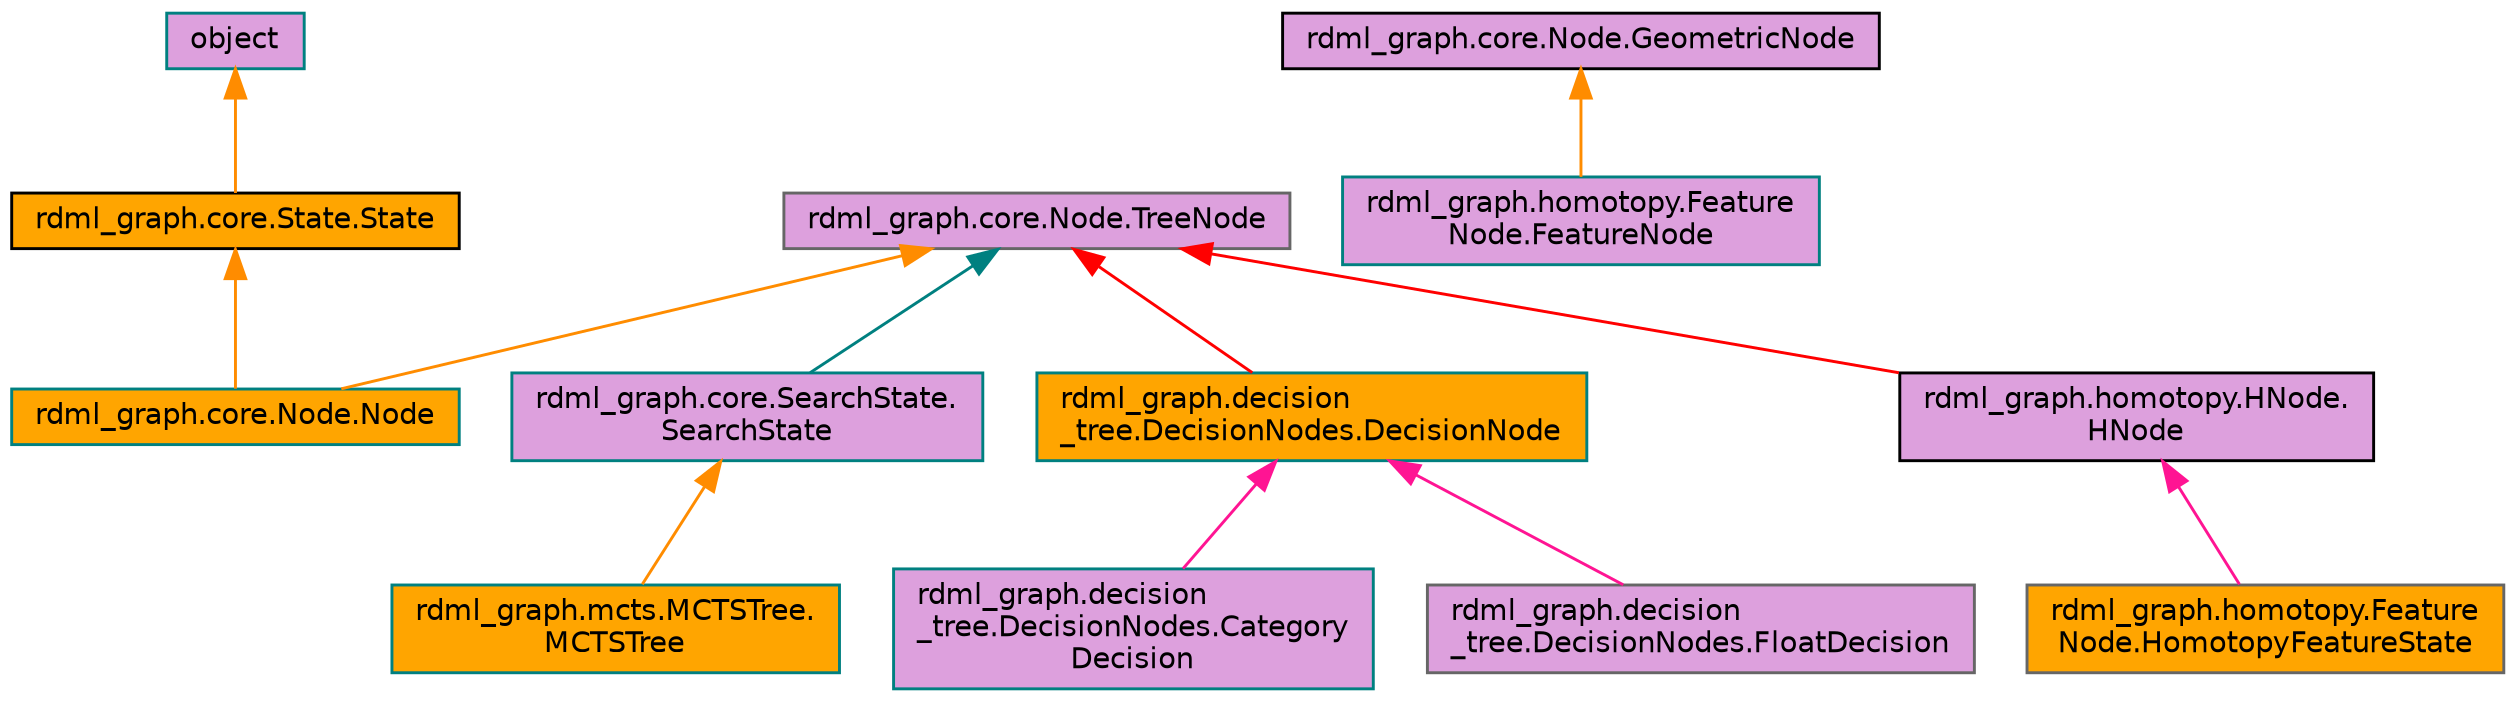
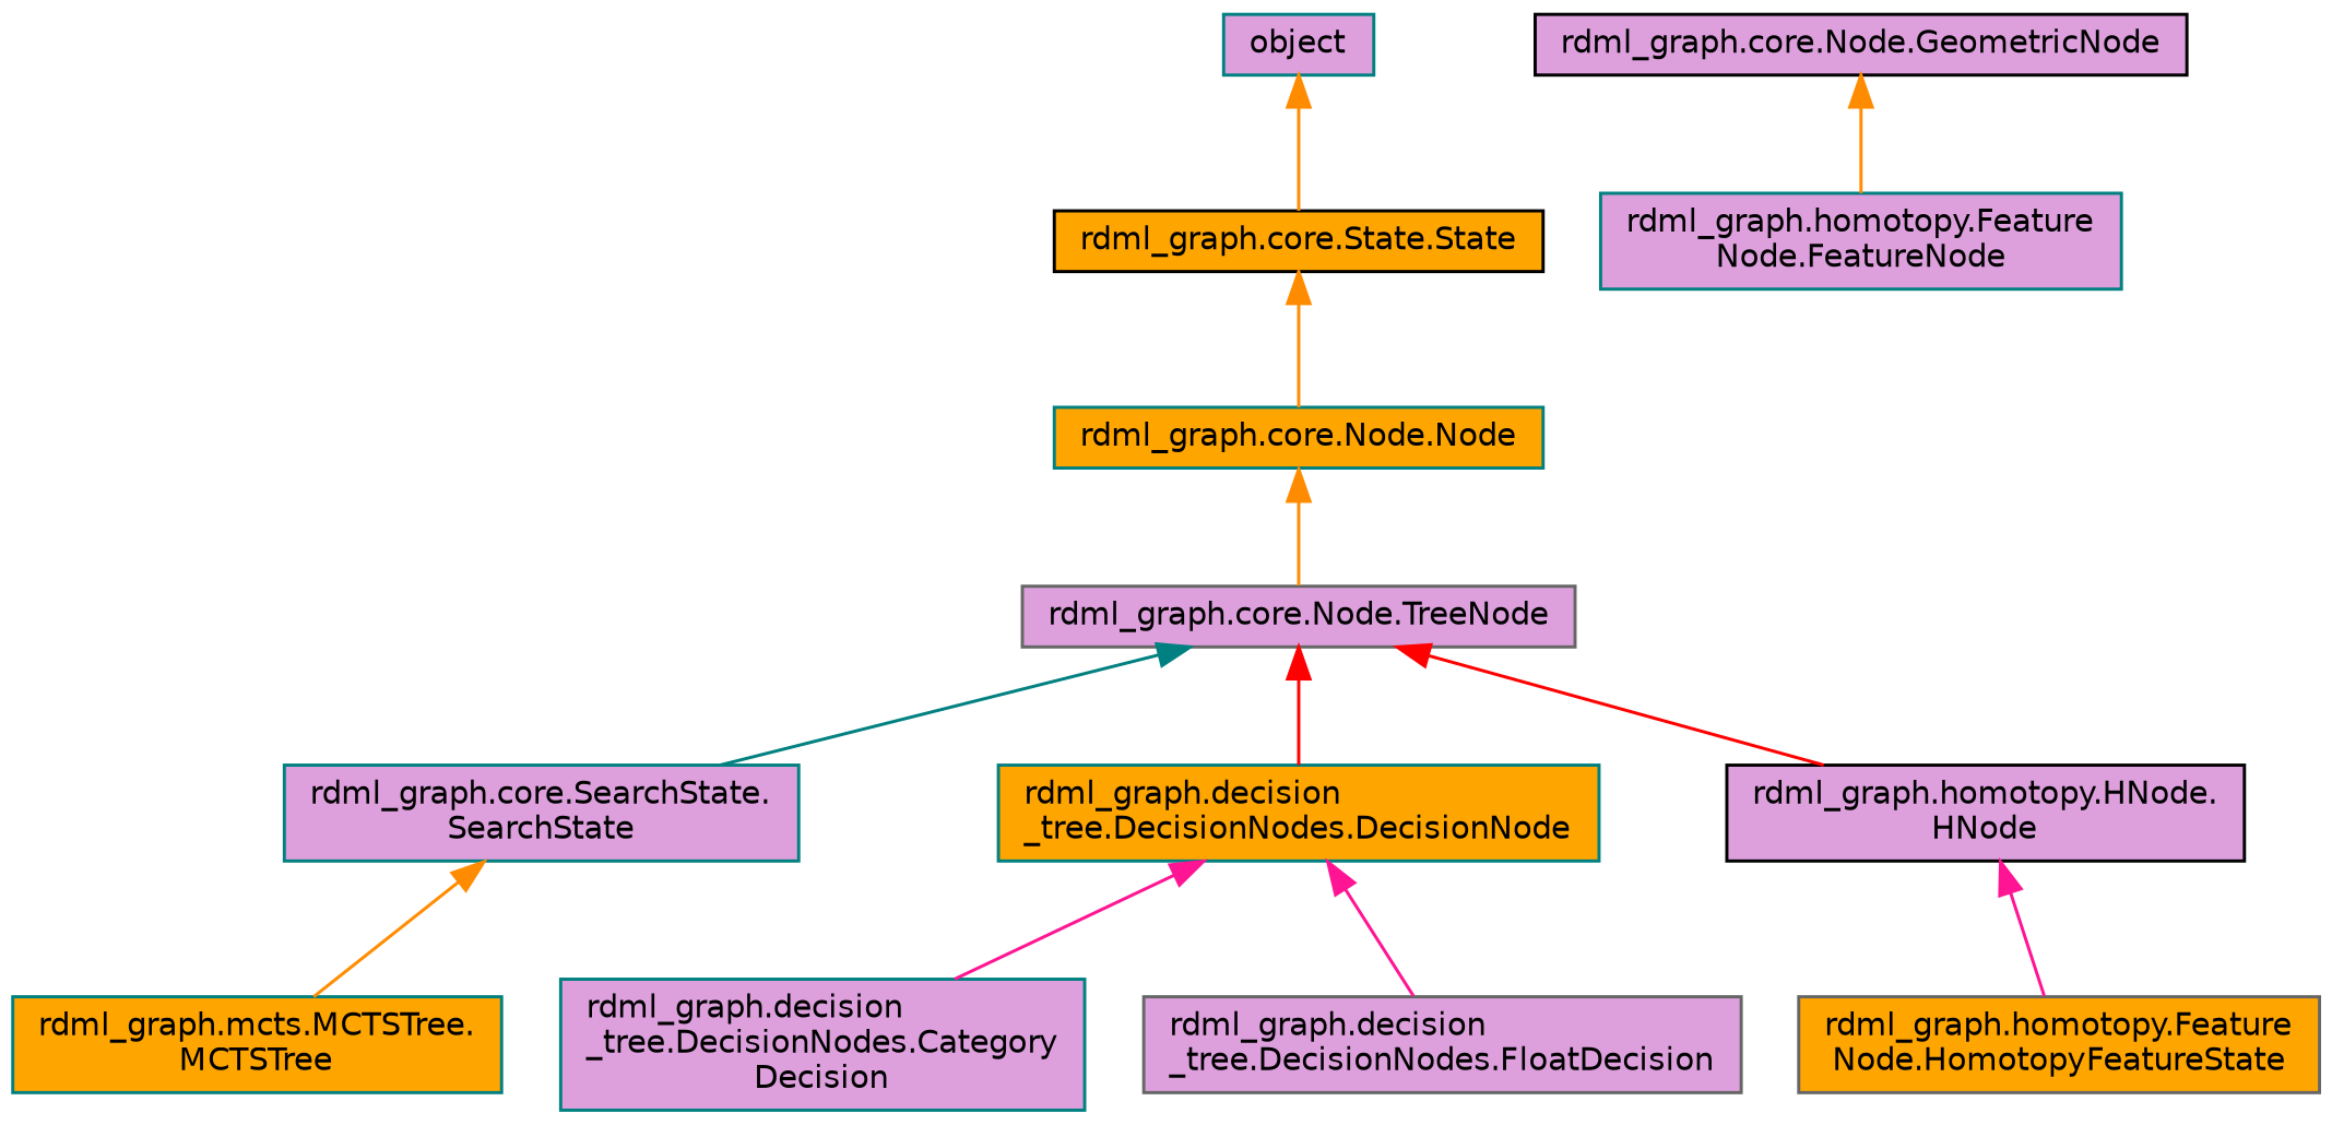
  digraph {
    rankdir=TB
    node [color=teal fillcolor=plum fontname=Helvetica fontsize=10 shape=record style=filled]
    edge [color=darkorange dir=back fontname=Helvetica fontsize=10 labelfontname=Helvetica labelfontsize=10 style=solid]
    n1 [fillcolor=orange fontcolor=black height=0.2 label="rdml_graph.core.Node.Node" width=0.4]
    n2 [color=gray40 height=0.2 label="rdml_graph.core.Node.TreeNode" width=0.4]
    n3 [color=black height=0.2 label="rdml_graph.core.Node.GeometricNode" width=0.4]
    n4 [height=0.2 label="rdml_graph.homotopy.Feature\lNode.FeatureNode" width=0.4]
    n5 [height=0.2 label="rdml_graph.core.SearchState.\lSearchState" width=0.4]
    n6 [fillcolor=orange height=0.2 label="rdml_graph.decision\l_tree.DecisionNodes.DecisionNode" width=0.4]
    n7 [color=black height=0.2 label="rdml_graph.homotopy.HNode.\lHNode" width=0.4]
    n8 [color=black fillcolor=orange height=0.2 label="rdml_graph.core.State.State" width=0.4]
    n9 [height=0.2 label=object width=0.4]
    n10 [fillcolor=orange height=0.2 label="rdml_graph.mcts.MCTSTree.\lMCTSTree" width=0.4]
    n11 [height=0.2 label="rdml_graph.decision\l_tree.DecisionNodes.Category\lDecision" width=0.4]
    n12 [color=gray40 height=0.2 label="rdml_graph.decision\l_tree.DecisionNodes.FloatDecision" width=0.4]
    n13 [color=gray40 fillcolor=orange height=0.2 label="rdml_graph.homotopy.Feature\lNode.HomotopyFeatureState" width=0.4]
-   n2 -> n1
+   n1 -> n2
    n2 -> n5 [color=teal]
    n2 -> n6 [color=red]
    n2 -> n7 [color=red]
    n3 -> n4
    n5 -> n10
    n6 -> n11 [color=deeppink]
    n6 -> n12 [color=deeppink]
    n7 -> n13 [color=deeppink]
    n8 -> n1
    n9 -> n8
  }
